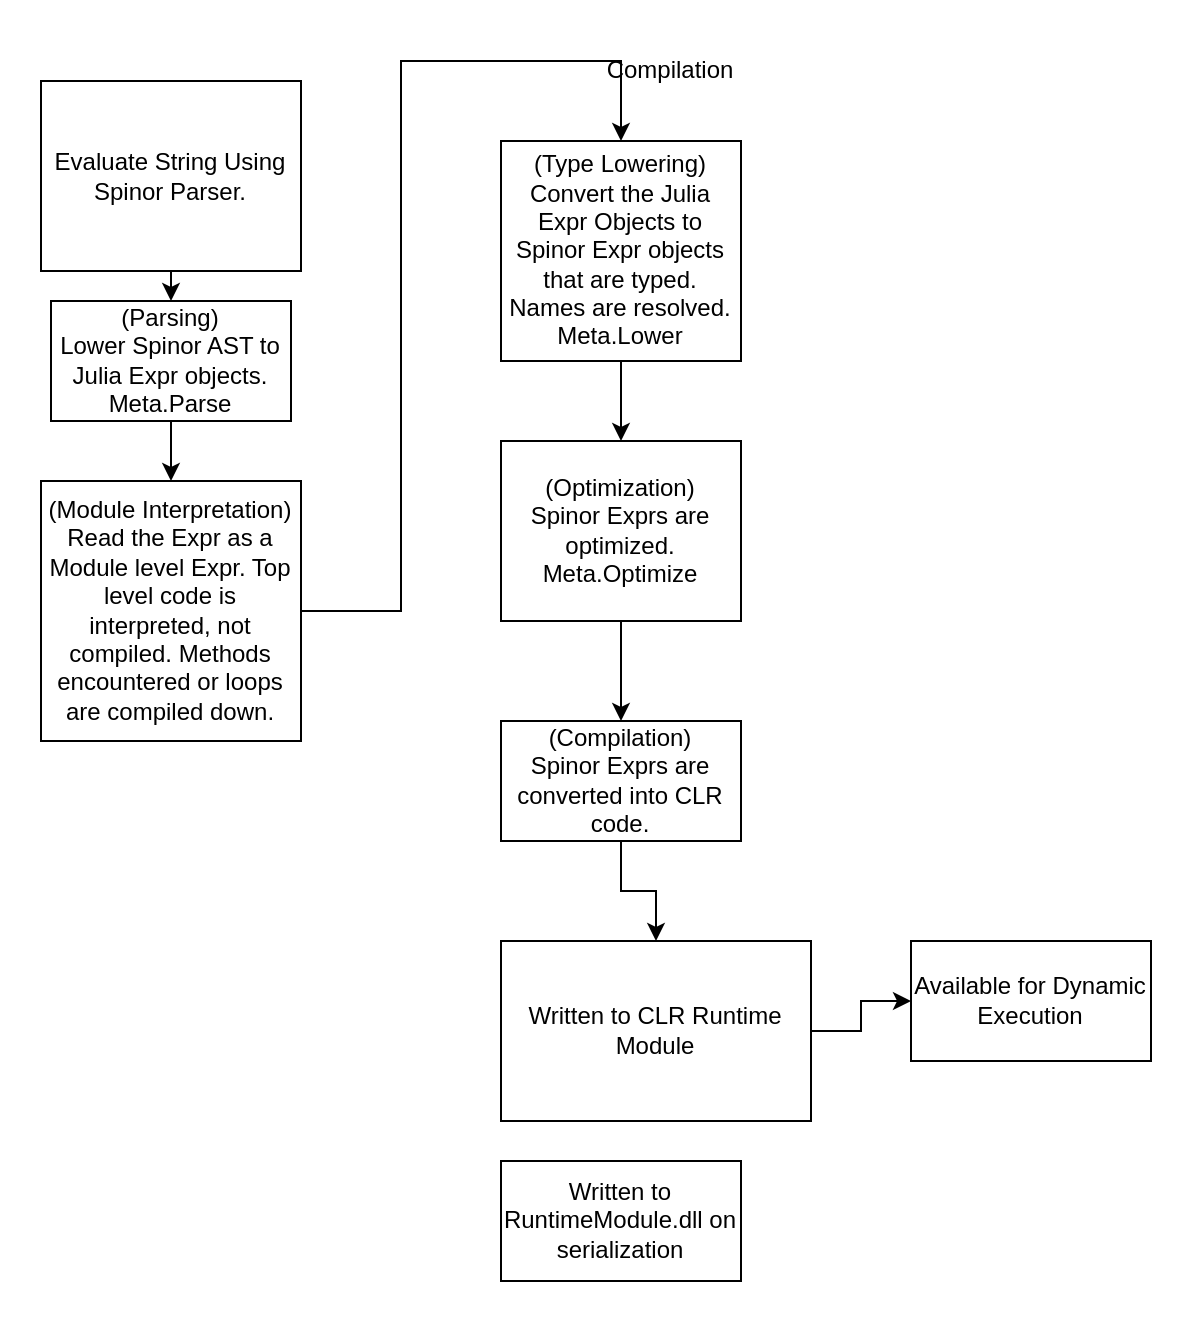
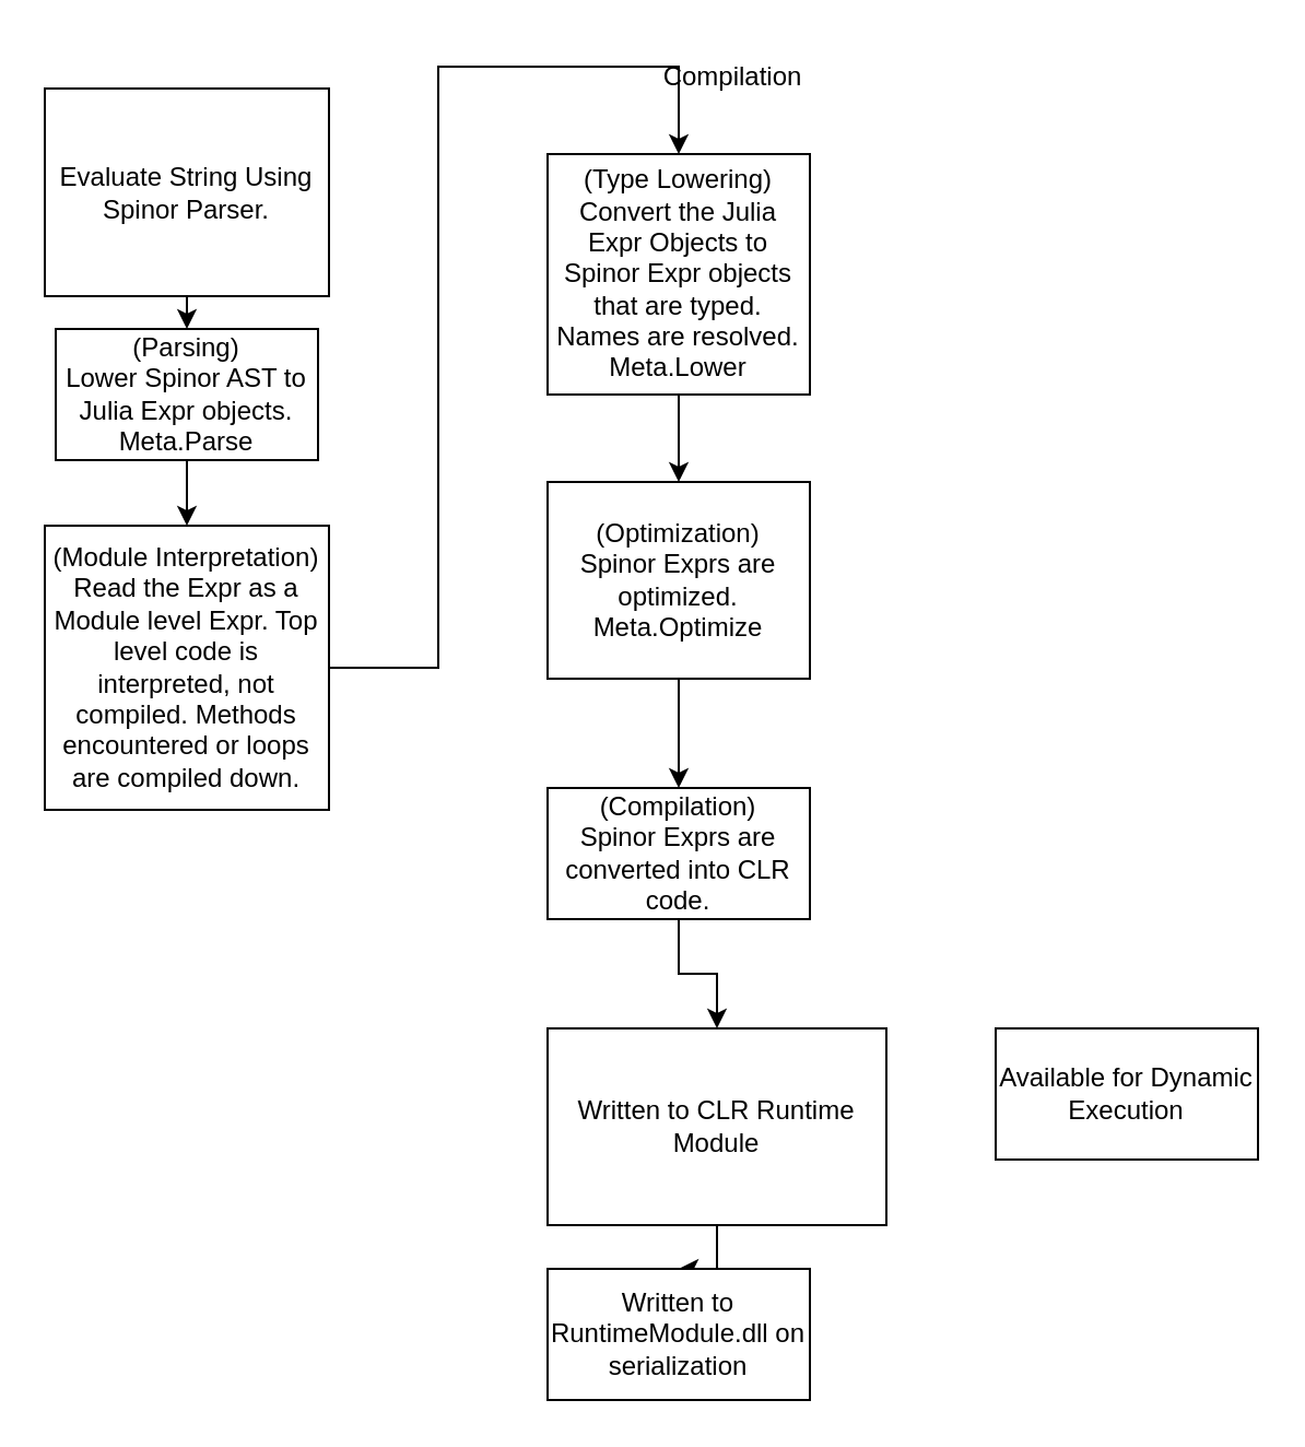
  <mxCell id="0" />
  <mxCell id="1" parent="0" />
  <mxCell id="2" style="edgeStyle=orthogonalEdgeStyle;rounded=0;orthogonalLoop=1;jettySize=auto;html=1;exitX=0.5;exitY=1;exitDx=0;exitDy=0;entryX=0.5;entryY=0;entryDx=0;entryDy=0;" parent="1" source="3" target="8" edge="1"><mxGeometry relative="1" as="geometry" /></mxCell>
  <mxCell id="3" value="Evaluate String Using Spinor Parser." style="rounded=0;whiteSpace=wrap;html=1;" parent="1" vertex="1"><mxGeometry x="20" y="40" width="130" height="95" as="geometry" /></mxCell>
  <mxCell id="4" value="" style="endArrow=classic;html=1;rounded=0;startArrow=none;" parent="1" source="8" edge="1"><mxGeometry width="50" height="50" relative="1" as="geometry"><mxPoint x="80" y="100" as="sourcePoint" /><mxPoint x="80" y="160" as="targetPoint" /></mxGeometry></mxCell>
  <mxCell id="5" style="edgeStyle=orthogonalEdgeStyle;rounded=0;orthogonalLoop=1;jettySize=auto;html=1;" edge="1" parent="1" source="6"><mxGeometry relative="1" as="geometry"><mxPoint x="310" y="220" as="targetPoint" /></mxGeometry></mxCell>
  <mxCell id="6" value="(Type Lowering)&lt;br&gt;Convert the Julia Expr Objects to Spinor Expr objects that are typed. Names are resolved.&lt;br&gt;Meta.Lower" style="rounded=0;whiteSpace=wrap;html=1;" parent="1" vertex="1"><mxGeometry x="250" y="70" width="120" height="110" as="geometry" /></mxCell>
  <mxCell id="7" style="edgeStyle=orthogonalEdgeStyle;rounded=0;orthogonalLoop=1;jettySize=auto;html=1;entryX=0.5;entryY=0;entryDx=0;entryDy=0;" edge="1" parent="1" source="8" target="10"><mxGeometry relative="1" as="geometry" /></mxCell>
  <mxCell id="8" value="(Parsing)&lt;br&gt;Lower Spinor AST to Julia Expr objects. Meta.Parse" style="rounded=0;whiteSpace=wrap;html=1;" parent="1" vertex="1"><mxGeometry x="25" y="150" width="120" height="60" as="geometry" /></mxCell>
  <mxCell id="9" style="edgeStyle=orthogonalEdgeStyle;rounded=0;orthogonalLoop=1;jettySize=auto;html=1;entryX=0.5;entryY=0;entryDx=0;entryDy=0;" edge="1" parent="1" source="10" target="6"><mxGeometry relative="1" as="geometry"><Array as="points"><mxPoint x="200" y="305" /><mxPoint x="200" y="30" /><mxPoint x="310" y="30" /></Array></mxGeometry></mxCell>
  <mxCell id="10" value="(Module Interpretation)&lt;br&gt;Read the Expr as a Module level Expr. Top level code is interpreted, not compiled. Methods encountered or loops are compiled down." style="whiteSpace=wrap;html=1;aspect=fixed;" vertex="1" parent="1"><mxGeometry x="20" y="240" width="130" height="130" as="geometry" /></mxCell>
  <mxCell id="11" value="Compilation" style="text;html=1;strokeColor=none;fillColor=none;align=center;verticalAlign=middle;whiteSpace=wrap;rounded=0;" vertex="1" parent="1"><mxGeometry x="305" y="20" width="60" height="30" as="geometry" /></mxCell>
  <mxCell id="12" style="edgeStyle=orthogonalEdgeStyle;rounded=0;orthogonalLoop=1;jettySize=auto;html=1;entryX=0.5;entryY=0;entryDx=0;entryDy=0;" edge="1" parent="1" source="13" target="15"><mxGeometry relative="1" as="geometry" /></mxCell>
  <mxCell id="13" value="(Optimization)&lt;br&gt;Spinor Exprs are optimized.&lt;br&gt;Meta.Optimize" style="rounded=0;whiteSpace=wrap;html=1;" vertex="1" parent="1"><mxGeometry x="250" y="220" width="120" height="90" as="geometry" /></mxCell>
  <mxCell id="14" style="edgeStyle=orthogonalEdgeStyle;rounded=0;orthogonalLoop=1;jettySize=auto;html=1;entryX=0.5;entryY=0;entryDx=0;entryDy=0;" edge="1" parent="1" source="15" target="18"><mxGeometry relative="1" as="geometry" /></mxCell>
  <mxCell id="15" value="(Compilation)&lt;br&gt;Spinor Exprs are converted into CLR code." style="rounded=0;whiteSpace=wrap;html=1;" vertex="1" parent="1"><mxGeometry x="250" y="360" width="120" height="60" as="geometry" /></mxCell>
- <mxCell id="17" style="edgeStyle=orthogonalEdgeStyle;rounded=0;orthogonalLoop=1;jettySize=auto;html=1;" edge="1" parent="1" source="18" target="20"><mxGeometry relative="1" as="geometry" /></mxCell>
+ <mxCell id="16" style="edgeStyle=orthogonalEdgeStyle;rounded=0;orthogonalLoop=1;jettySize=auto;html=1;entryX=0.5;entryY=0;entryDx=0;entryDy=0;" edge="1" parent="1" source="18" target="19"><mxGeometry relative="1" as="geometry" /></mxCell>
  <mxCell id="18" value="Written to CLR Runtime Module" style="rounded=0;whiteSpace=wrap;html=1;" vertex="1" parent="1"><mxGeometry x="250" y="470" width="155" height="90" as="geometry" /></mxCell>
  <mxCell id="19" value="Written to RuntimeModule.dll on serialization" style="rounded=0;whiteSpace=wrap;html=1;" vertex="1" parent="1"><mxGeometry x="250" y="580" width="120" height="60" as="geometry" /></mxCell>
  <mxCell id="20" value="Available for Dynamic Execution" style="rounded=0;whiteSpace=wrap;html=1;" vertex="1" parent="1"><mxGeometry x="455" y="470" width="120" height="60" as="geometry" /></mxCell>
